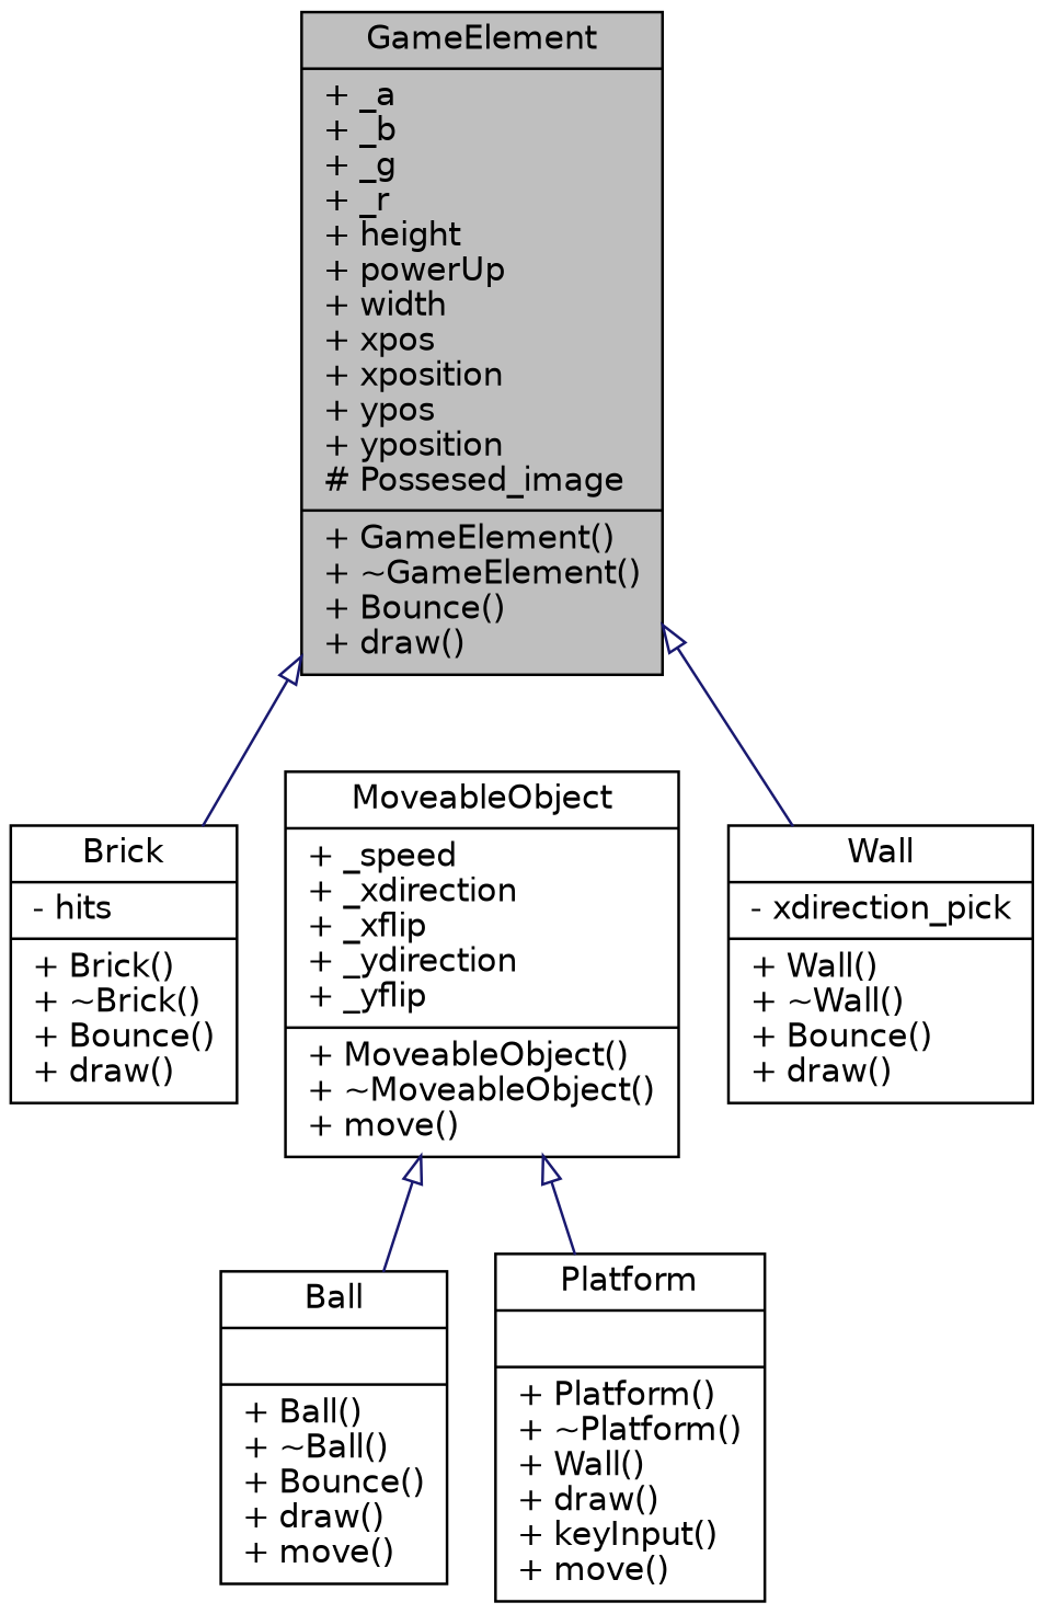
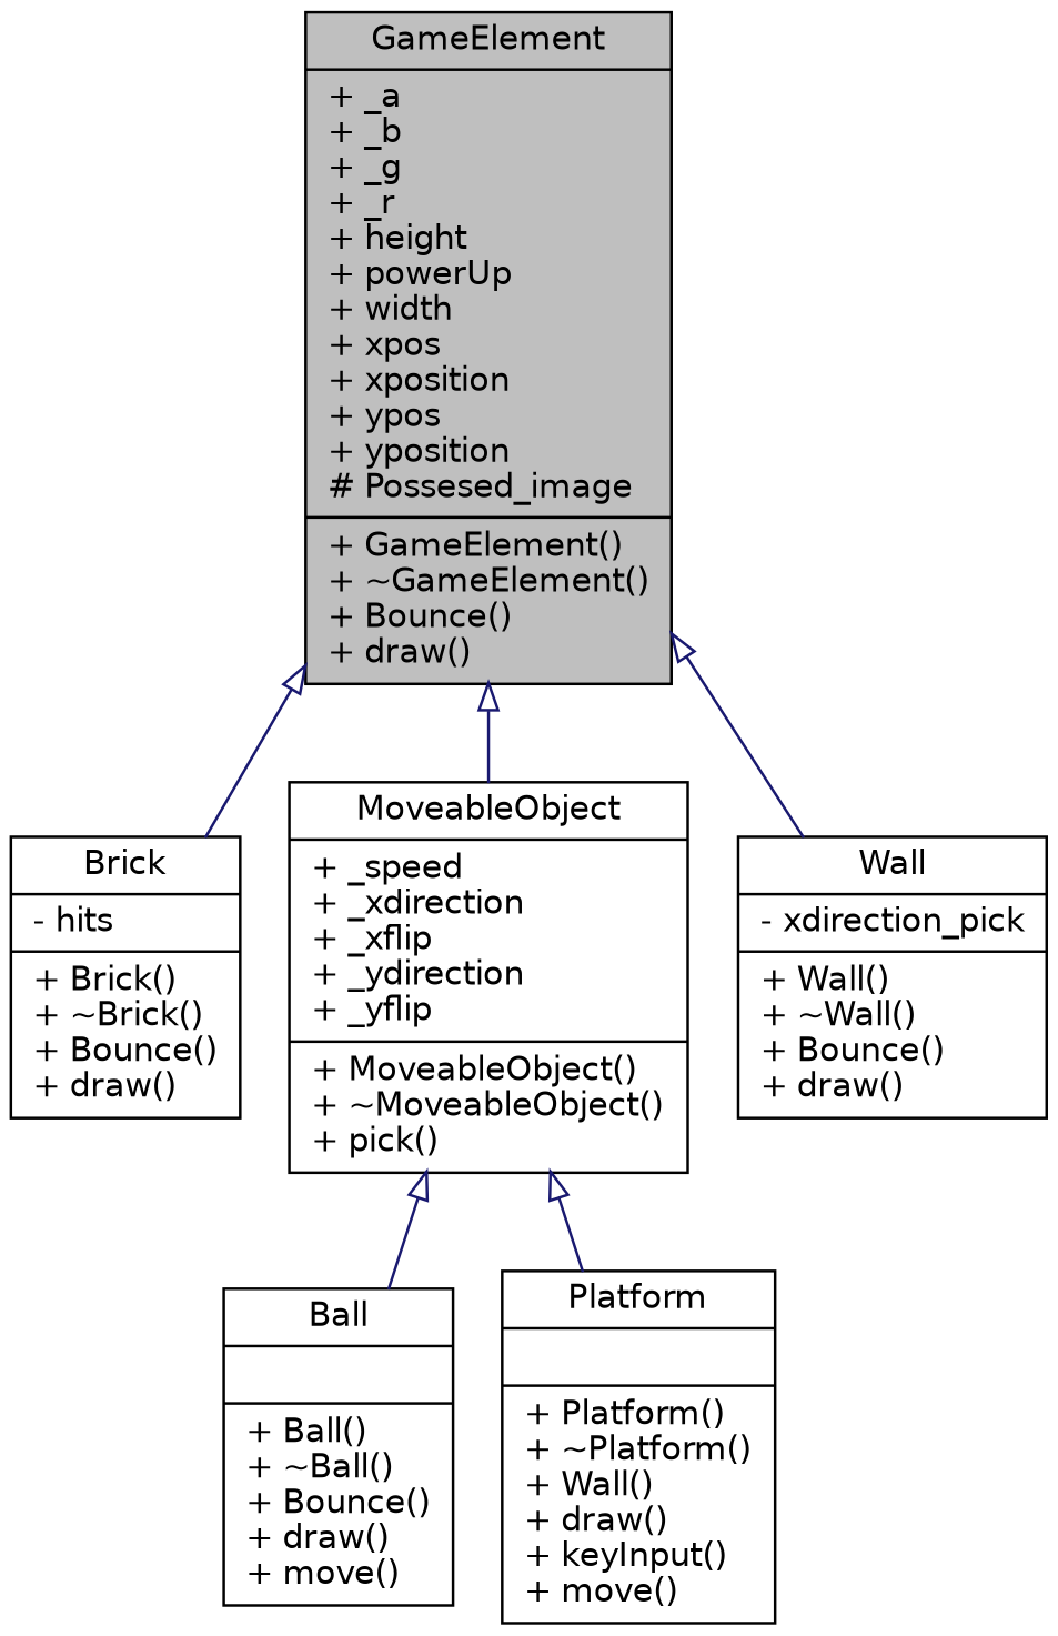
  digraph {
    node [color=black fillcolor=white fontname=Helvetica fontsize=12 shape=record style=filled]
    edge [arrowtail=onormal color=midnightblue dir=back fontname=Helvetica fontsize=12 labelfontname=Helvetica labelfontsize=12 style=solid]
    n1 [fillcolor=grey75 fontcolor=black height=0.2 label="{GameElement\n|+ _a\l+ _b\l+ _g\l+ _r\l+ height\l+ powerUp\l+ width\l+ xpos\l+ xposition\l+ ypos\l+ yposition\l# Possesed_image\l|+ GameElement()\l+ ~GameElement()\l+ Bounce()\l+ draw()\l}" width=0.4]
    n2 [height=0.2 label="{Brick\n|- hits\l|+ Brick()\l+ ~Brick()\l+ Bounce()\l+ draw()\l}" width=0.4]
-   n3 [height=0.2 label="{MoveableObject\n|+ _speed\l+ _xdirection\l+ _xflip\l+ _ydirection\l+ _yflip\l|+ MoveableObject()\l+ ~MoveableObject()\l+ move()\l}" width=0.4]
+   n3 [height=0.2 label="{MoveableObject\n|+ _speed\l+ _xdirection\l+ _xflip\l+ _ydirection\l+ _yflip\l|+ MoveableObject()\l+ ~MoveableObject()\l+ pick()\l}" width=0.4]
    n4 [height=0.2 label="{Wall\n|- xdirection_pick\l|+ Wall()\l+ ~Wall()\l+ Bounce()\l+ draw()\l}" width=0.4]
    n5 [height=0.2 label="{Ball\n||+ Ball()\l+ ~Ball()\l+ Bounce()\l+ draw()\l+ move()\l}" width=0.4]
    n6 [height=0.2 label="{Platform\n||+ Platform()\l+ ~Platform()\l+ Wall()\l+ draw()\l+ keyInput()\l+ move()\l}" width=0.4]
    n1 -> n2
+   n1 -> n3
    n1 -> n4
    n3 -> n5
    n3 -> n6
  }
